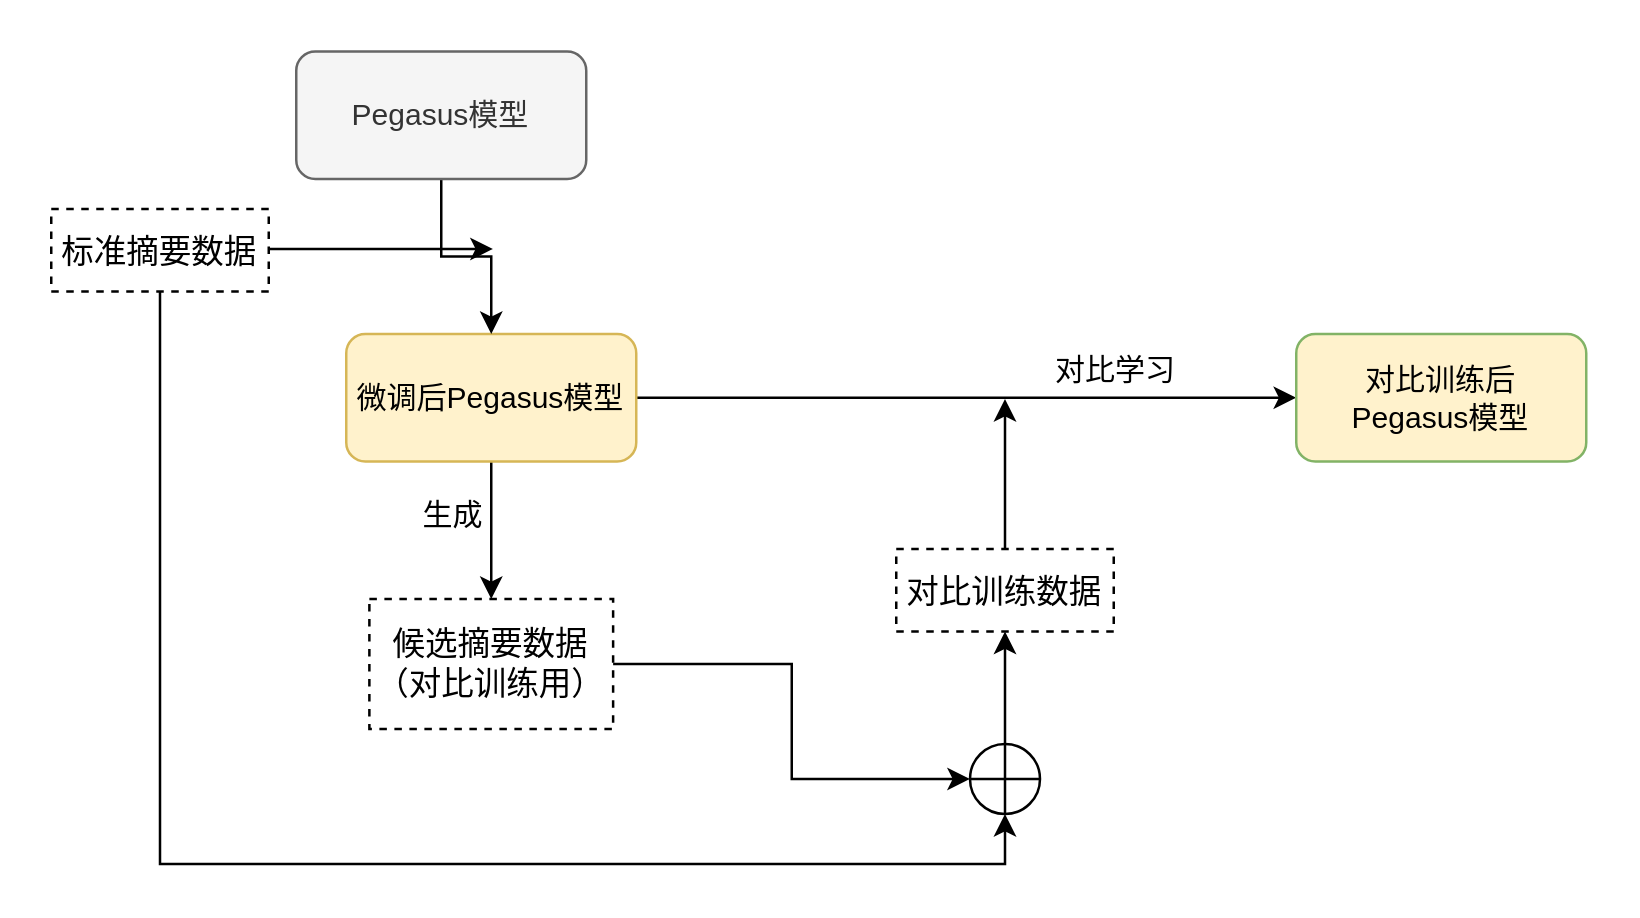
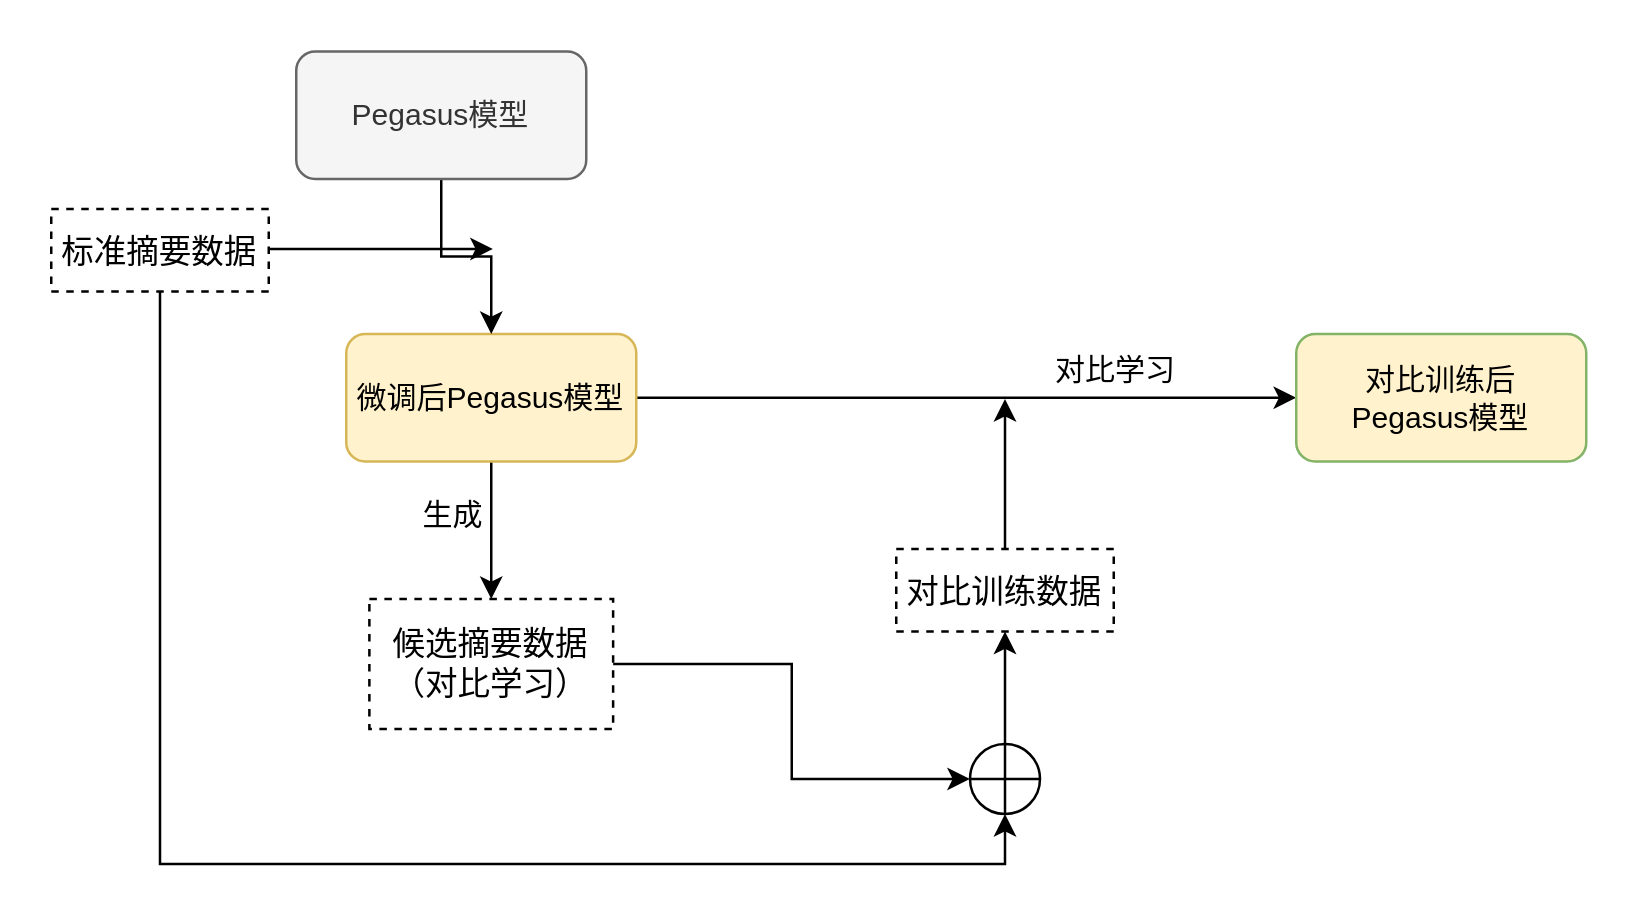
  <mxCell id="0" />
  <mxCell id="1" parent="0" />
  <mxCell id="2" style="edgeStyle=orthogonalEdgeStyle;rounded=0;orthogonalLoop=1;jettySize=auto;html=1;" edge="1" parent="1" source="4"><mxGeometry relative="1" as="geometry"><mxPoint x="196.667" y="99" as="targetPoint" /></mxGeometry></mxCell>
  <mxCell id="3" style="edgeStyle=orthogonalEdgeStyle;rounded=0;orthogonalLoop=1;jettySize=auto;html=1;entryX=0.5;entryY=1;entryDx=0;entryDy=0;" edge="1" parent="1" source="4" target="16"><mxGeometry relative="1" as="geometry"><Array as="points"><mxPoint x="64" y="345" /><mxPoint x="402" y="345" /></Array></mxGeometry></mxCell>
  <mxCell id="4" value="标准摘要数据" style="text;html=1;strokeColor=default;fillColor=none;align=center;verticalAlign=middle;whiteSpace=wrap;rounded=0;fontSize=13;dashed=1;" vertex="1" parent="1"><mxGeometry x="20" y="83" width="87" height="33" as="geometry" /></mxCell>
  <mxCell id="5" style="edgeStyle=orthogonalEdgeStyle;rounded=0;orthogonalLoop=1;jettySize=auto;html=1;entryX=0.5;entryY=0;entryDx=0;entryDy=0;" edge="1" parent="1" source="7" target="11"><mxGeometry relative="1" as="geometry" /></mxCell>
  <mxCell id="6" style="edgeStyle=orthogonalEdgeStyle;rounded=0;orthogonalLoop=1;jettySize=auto;html=1;entryX=0;entryY=0.5;entryDx=0;entryDy=0;" edge="1" parent="1" source="7" target="17"><mxGeometry relative="1" as="geometry" /></mxCell>
  <mxCell id="7" value="微调后Pegasus模型" style="rounded=1;whiteSpace=wrap;html=1;fillColor=#fff2cc;strokeColor=#d6b656;" vertex="1" parent="1"><mxGeometry x="138" y="133" width="116" height="51" as="geometry" /></mxCell>
  <mxCell id="8" style="edgeStyle=orthogonalEdgeStyle;rounded=0;orthogonalLoop=1;jettySize=auto;html=1;entryX=0.5;entryY=0;entryDx=0;entryDy=0;" edge="1" parent="1" source="9" target="7"><mxGeometry relative="1" as="geometry" /></mxCell>
  <mxCell id="9" value="Pegasus模型" style="rounded=1;whiteSpace=wrap;html=1;fillColor=#f5f5f5;strokeColor=#666666;fontColor=#333333;" vertex="1" parent="1"><mxGeometry x="118" y="20" width="116" height="51" as="geometry" /></mxCell>
  <mxCell id="10" style="edgeStyle=orthogonalEdgeStyle;rounded=0;orthogonalLoop=1;jettySize=auto;html=1;entryX=0;entryY=0.5;entryDx=0;entryDy=0;" edge="1" parent="1" source="11" target="16"><mxGeometry relative="1" as="geometry" /></mxCell>
- <mxCell id="11" value="候选摘要数据（对比训练用）" style="text;html=1;strokeColor=default;fillColor=none;align=center;verticalAlign=middle;whiteSpace=wrap;rounded=0;fontSize=13;dashed=1;" vertex="1" parent="1"><mxGeometry x="147.25" y="239" width="97.5" height="52" as="geometry" /></mxCell>
+ <mxCell id="11" value="候选摘要数据（对比学习）" style="text;html=1;strokeColor=default;fillColor=none;align=center;verticalAlign=middle;whiteSpace=wrap;rounded=0;fontSize=13;dashed=1;" vertex="1" parent="1"><mxGeometry x="147.25" y="239" width="97.5" height="52" as="geometry" /></mxCell>
  <mxCell id="12" value="生成" style="text;html=1;strokeColor=none;fillColor=none;align=center;verticalAlign=middle;whiteSpace=wrap;rounded=0;" vertex="1" parent="1"><mxGeometry x="151" y="191" width="60" height="30" as="geometry" /></mxCell>
  <mxCell id="13" style="edgeStyle=orthogonalEdgeStyle;rounded=0;orthogonalLoop=1;jettySize=auto;html=1;" edge="1" parent="1" source="14"><mxGeometry relative="1" as="geometry"><mxPoint x="401.5" y="159" as="targetPoint" /></mxGeometry></mxCell>
  <mxCell id="14" value="对比训练数据" style="text;html=1;strokeColor=default;fillColor=none;align=center;verticalAlign=middle;whiteSpace=wrap;rounded=0;fontSize=13;dashed=1;" vertex="1" parent="1"><mxGeometry x="358" y="219" width="87" height="33" as="geometry" /></mxCell>
  <mxCell id="15" style="edgeStyle=orthogonalEdgeStyle;rounded=0;orthogonalLoop=1;jettySize=auto;html=1;entryX=0.5;entryY=1;entryDx=0;entryDy=0;" edge="1" parent="1" source="16" target="14"><mxGeometry relative="1" as="geometry" /></mxCell>
  <mxCell id="16" value="" style="shape=orEllipse;perimeter=ellipsePerimeter;whiteSpace=wrap;html=1;backgroundOutline=1;" vertex="1" parent="1"><mxGeometry x="387.5" y="297" width="28" height="28" as="geometry" /></mxCell>
  <mxCell id="17" value="对比训练后&lt;br&gt;Pegasus模型" style="rounded=1;whiteSpace=wrap;html=1;fillColor=#fff2cc;strokeColor=#82b366;" vertex="1" parent="1"><mxGeometry x="518" y="133" width="116" height="51" as="geometry" /></mxCell>
  <mxCell id="18" value="对比学习" style="text;html=1;strokeColor=none;fillColor=none;align=center;verticalAlign=middle;whiteSpace=wrap;rounded=0;" vertex="1" parent="1"><mxGeometry x="415.5" y="133" width="60" height="30" as="geometry" /></mxCell>
